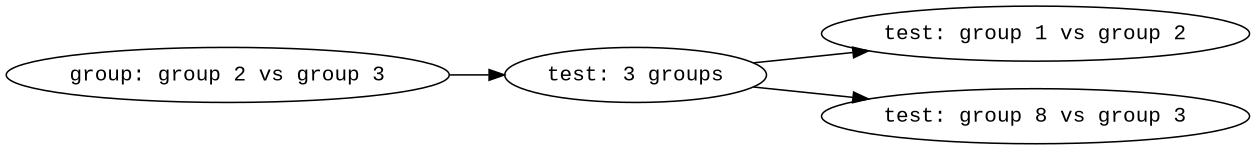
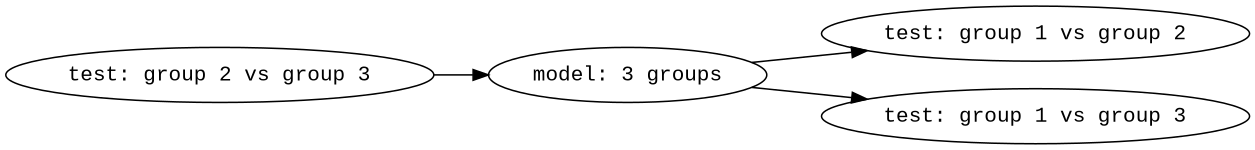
  digraph {
    fontname="Liberation Mono"
    rankdir=LR
    node [fontname="Liberation Mono"]
    edge [fontname="Liberation Mono"]
-   "model: 3 groups" [label="test: 3 groups"]
+   "model: 3 groups"
    "test: group 1 vs group 2"
-   "test: group 1 vs group 3" [label="test: group 8 vs group 3"]
-   "test: group 2 vs group 3" [label="group: group 2 vs group 3"]
+   "test: group 1 vs group 3"
+   "test: group 2 vs group 3"
    "model: 3 groups" -> "test: group 1 vs group 2"
    "model: 3 groups" -> "test: group 1 vs group 3"
    "test: group 2 vs group 3" -> "model: 3 groups"
  }
